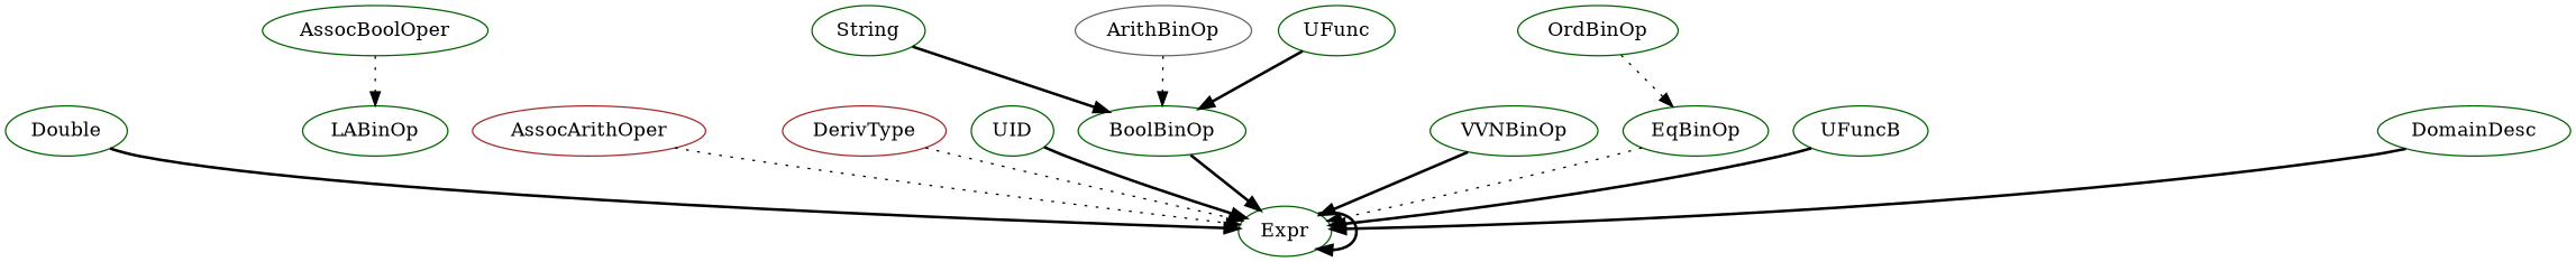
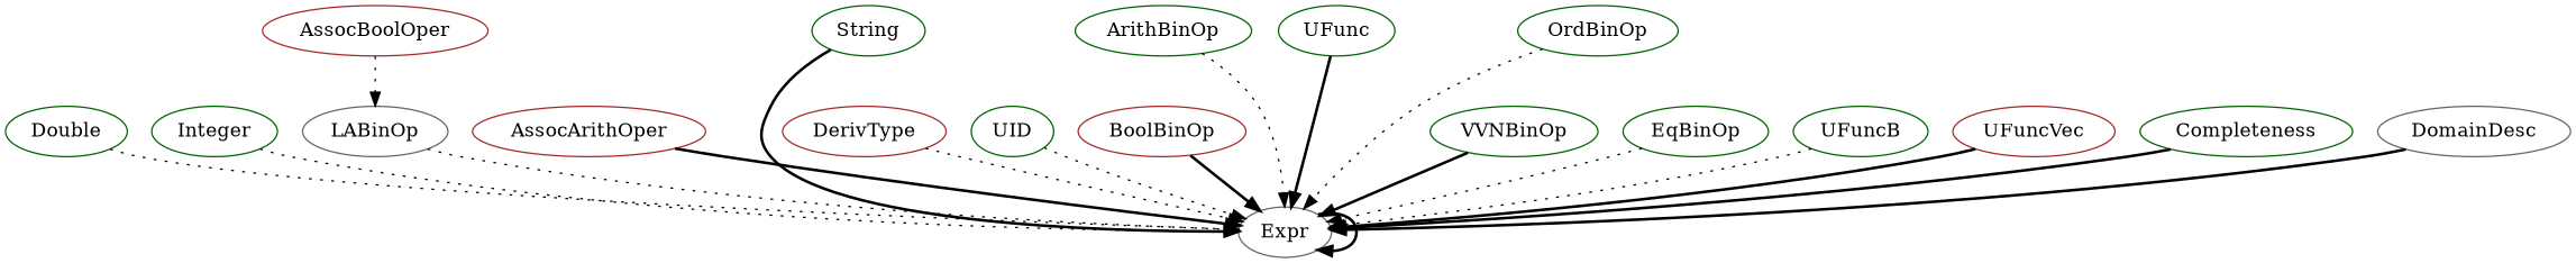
  digraph {
    node [color=darkgreen shape=oval]
    edge [style=bold]
-   n1 [label=Expr]
+   n1 [color=gray40 label=Expr]
    Double [shape=""]
+   Integer [shape=""]
    String [shape=""]
    n5 [color=brown label=AssocArithOper]
-   n6 [label=AssocBoolOper]
-   n7 [label=LABinOp]
+   n6 [color=brown label=AssocBoolOper]
+   n7 [color=gray40 label=LABinOp]
    n8 [color=brown label=DerivType]
    UID [shape=""]
-   n10 [color=gray40 label=ArithBinOp]
+   n10 [label=ArithBinOp]
    n11 [label=EqBinOp]
-   n12 [label=BoolBinOp]
+   n12 [color=brown label=BoolBinOp]
    n13 [label=OrdBinOp]
    n14 [label=VVNBinOp]
    n15 [label=UFunc]
    n16 [label=UFuncB]
-   DomainDesc [shape=""]
+   n17 [color=brown label=UFuncVec]
+   n18 [label=Completeness]
+   DomainDesc [color=gray40 shape=""]
    n1 -> n1
-   Double -> n1
-   String -> n12
-   n5 -> n1 [style=dotted]
+   Double -> n1 [style=dotted]
+   Integer -> n1 [style=dotted]
+   String -> n1
+   n5 -> n1
    n6 -> n7 [style=dotted]
+   n7 -> n1 [style=dotted]
    n8 -> n1 [style=dotted]
-   UID -> n1
-   n10 -> n12 [style=dotted]
+   UID -> n1 [style=dotted]
+   n10 -> n1 [style=dotted]
    n11 -> n1 [style=dotted]
    n12 -> n1
-   n13 -> n11 [style=dotted]
+   n13 -> n1 [style=dotted]
    n14 -> n1
-   n15 -> n12
-   n16 -> n1
+   n15 -> n1
+   n16 -> n1 [style=dotted]
+   n17 -> n1
+   n18 -> n1
    DomainDesc -> n1
  }
